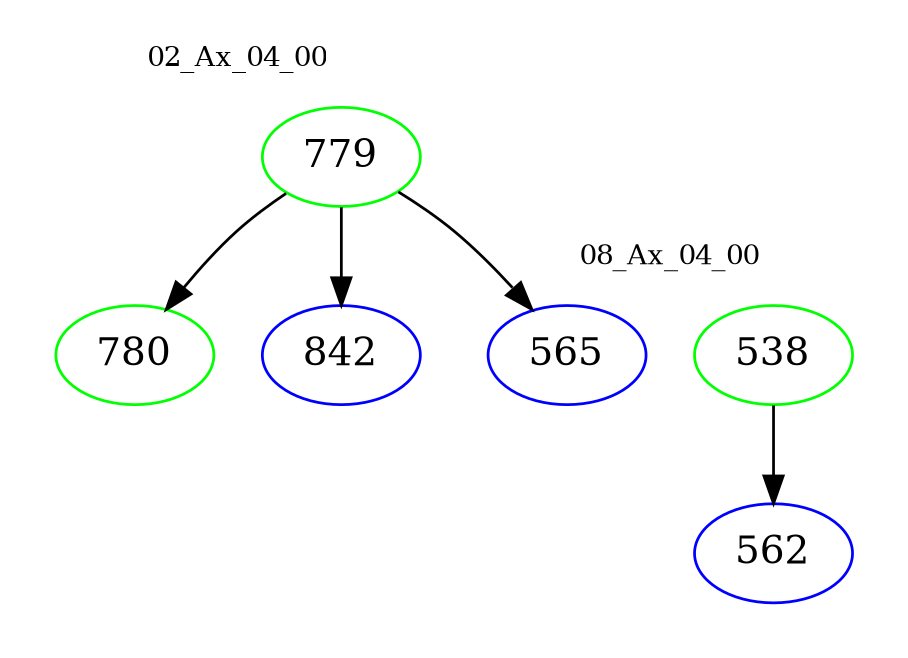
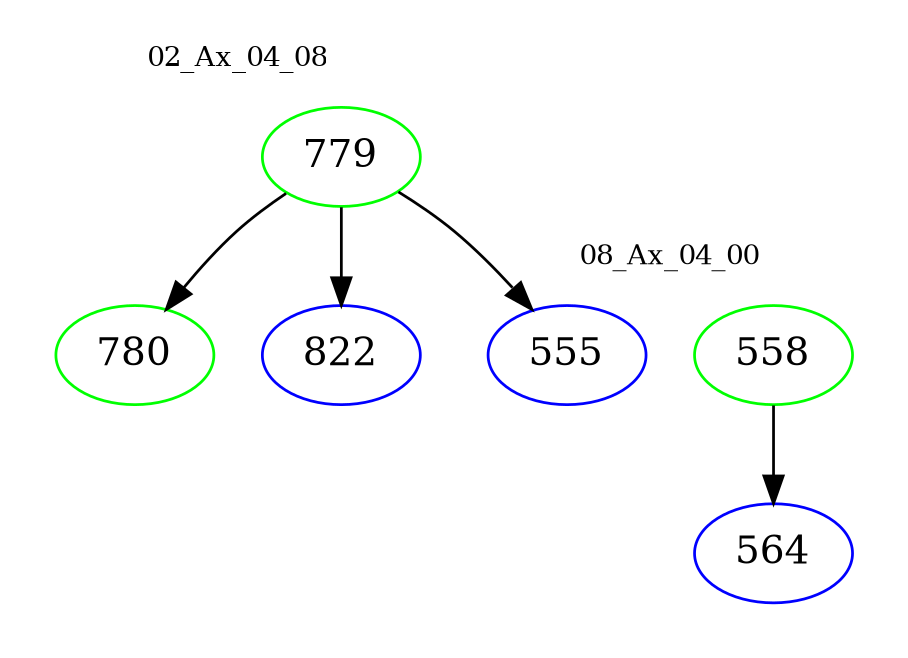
  digraph {
    node [color=green]
    edge [color=black]
    n1 [label=779]
    n2 [label=780]
-   n3 [color=blue label=842]
-   n4 [label=538]
-   n5 [color=blue label=565]
-   n6 [color=blue label=562]
+   n3 [color=blue label=822]
+   n4 [label=558]
+   n5 [color=blue label=555]
+   n6 [color=blue label=564]
    subgraph cluster_1 {
      color=white
      fontsize=10
-     label="02_Ax_04_00"
+     label="02_Ax_04_08"
      n1
      n2
      n3
    }
    subgraph cluster_2 {
      color=white
      fontsize=10
      label="08_Ax_04_00"
      n4
      n5
      n6
    }
    n1 -> n2
    n1 -> n3
    n1 -> n5
    n4 -> n6
  }
